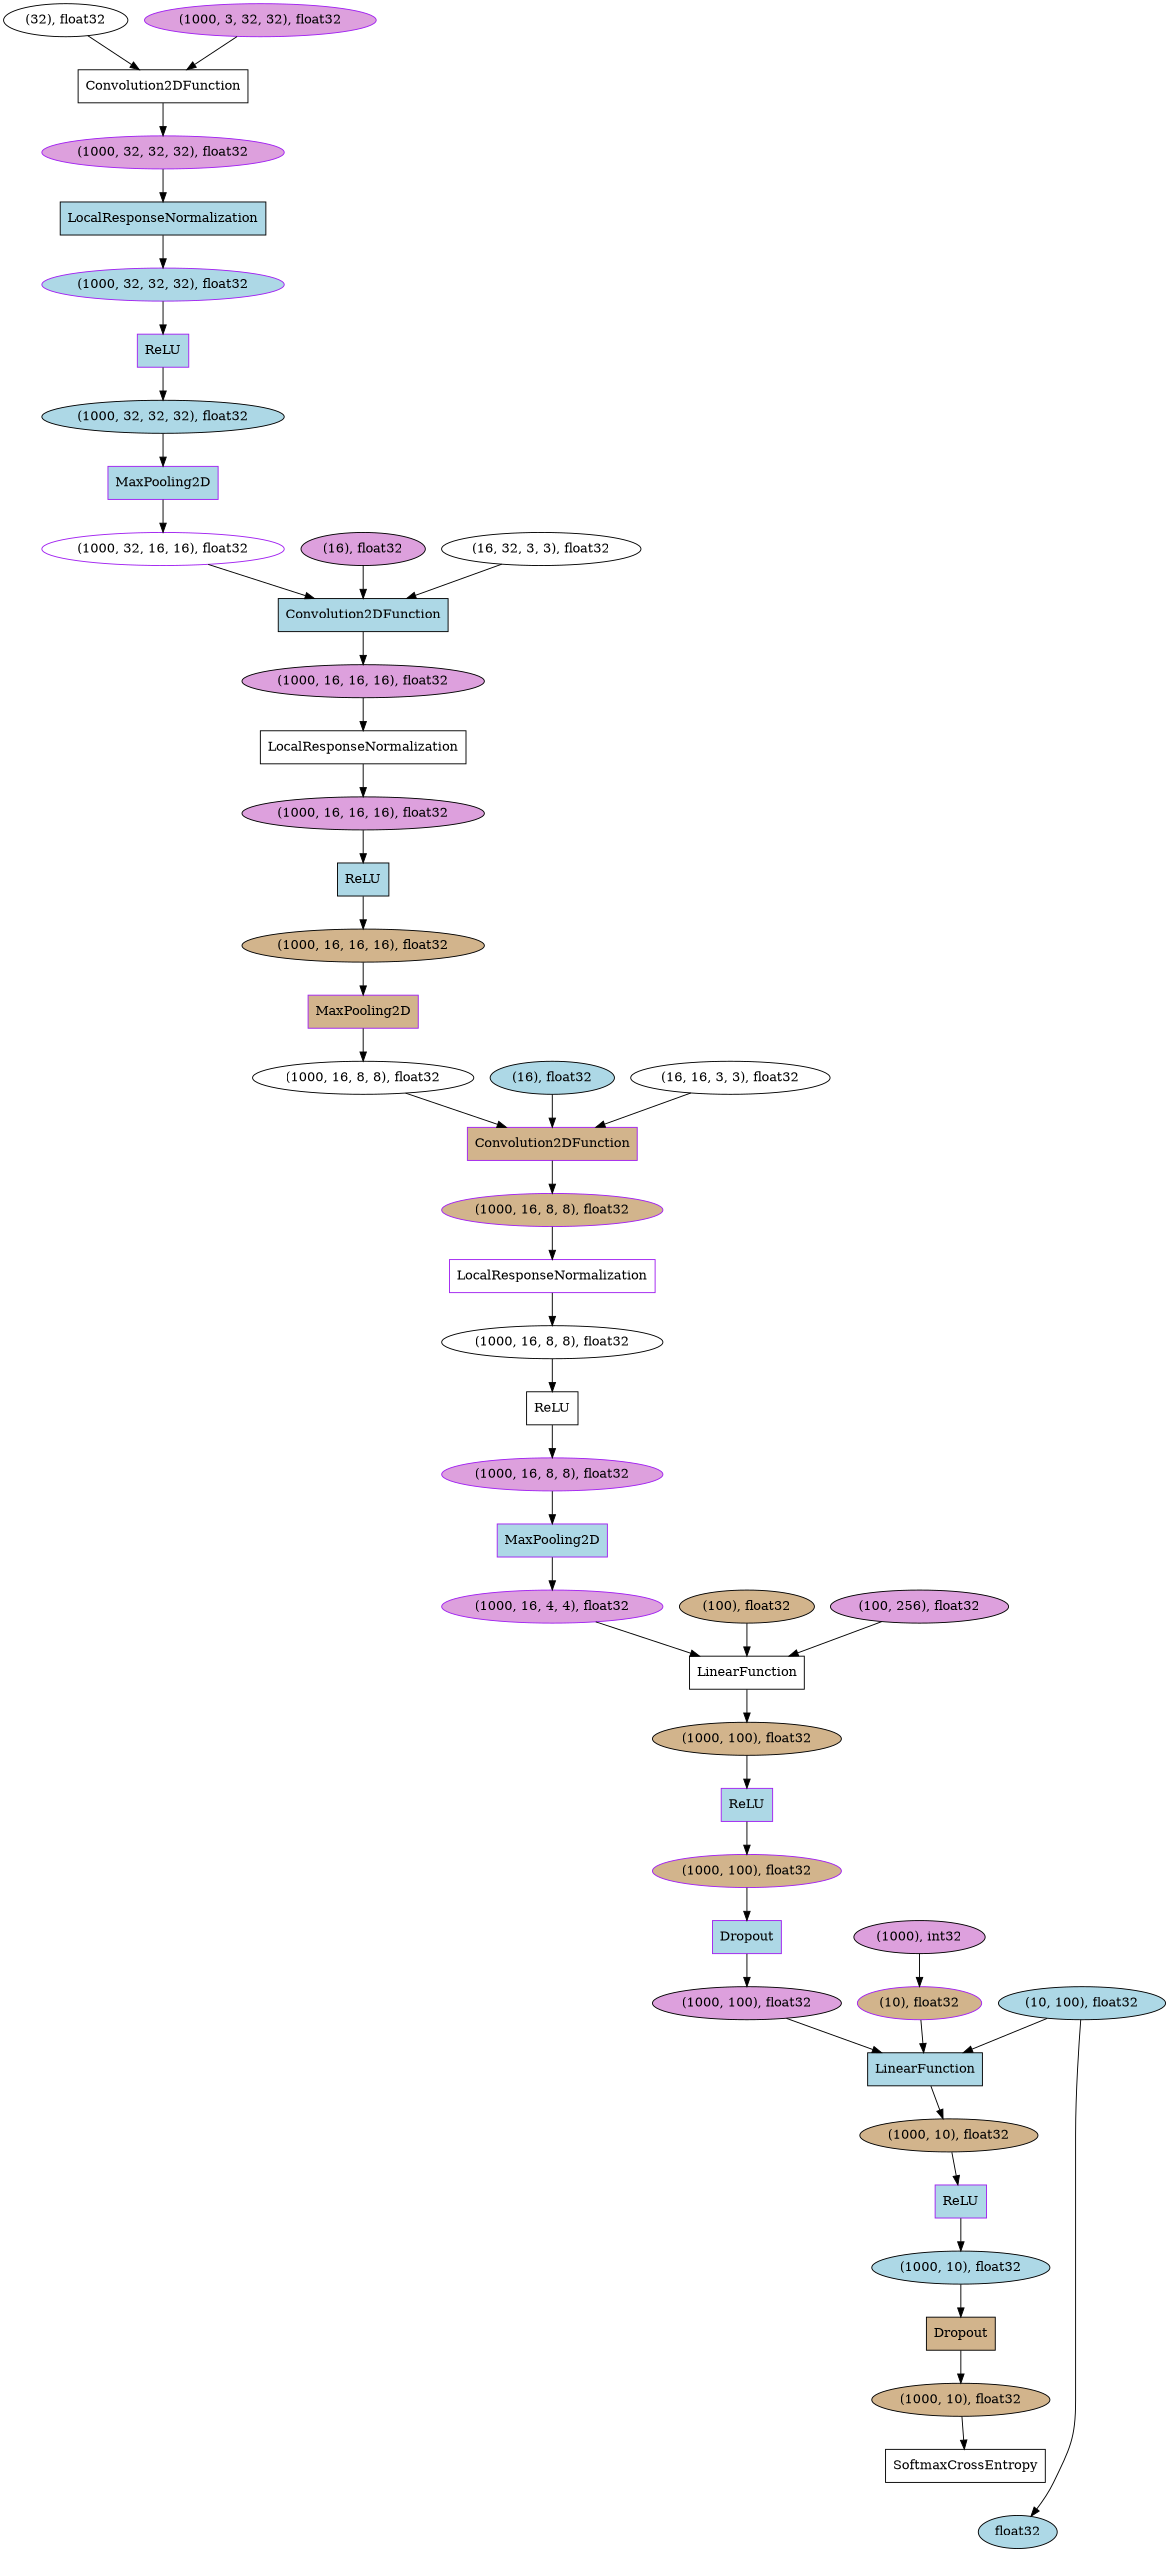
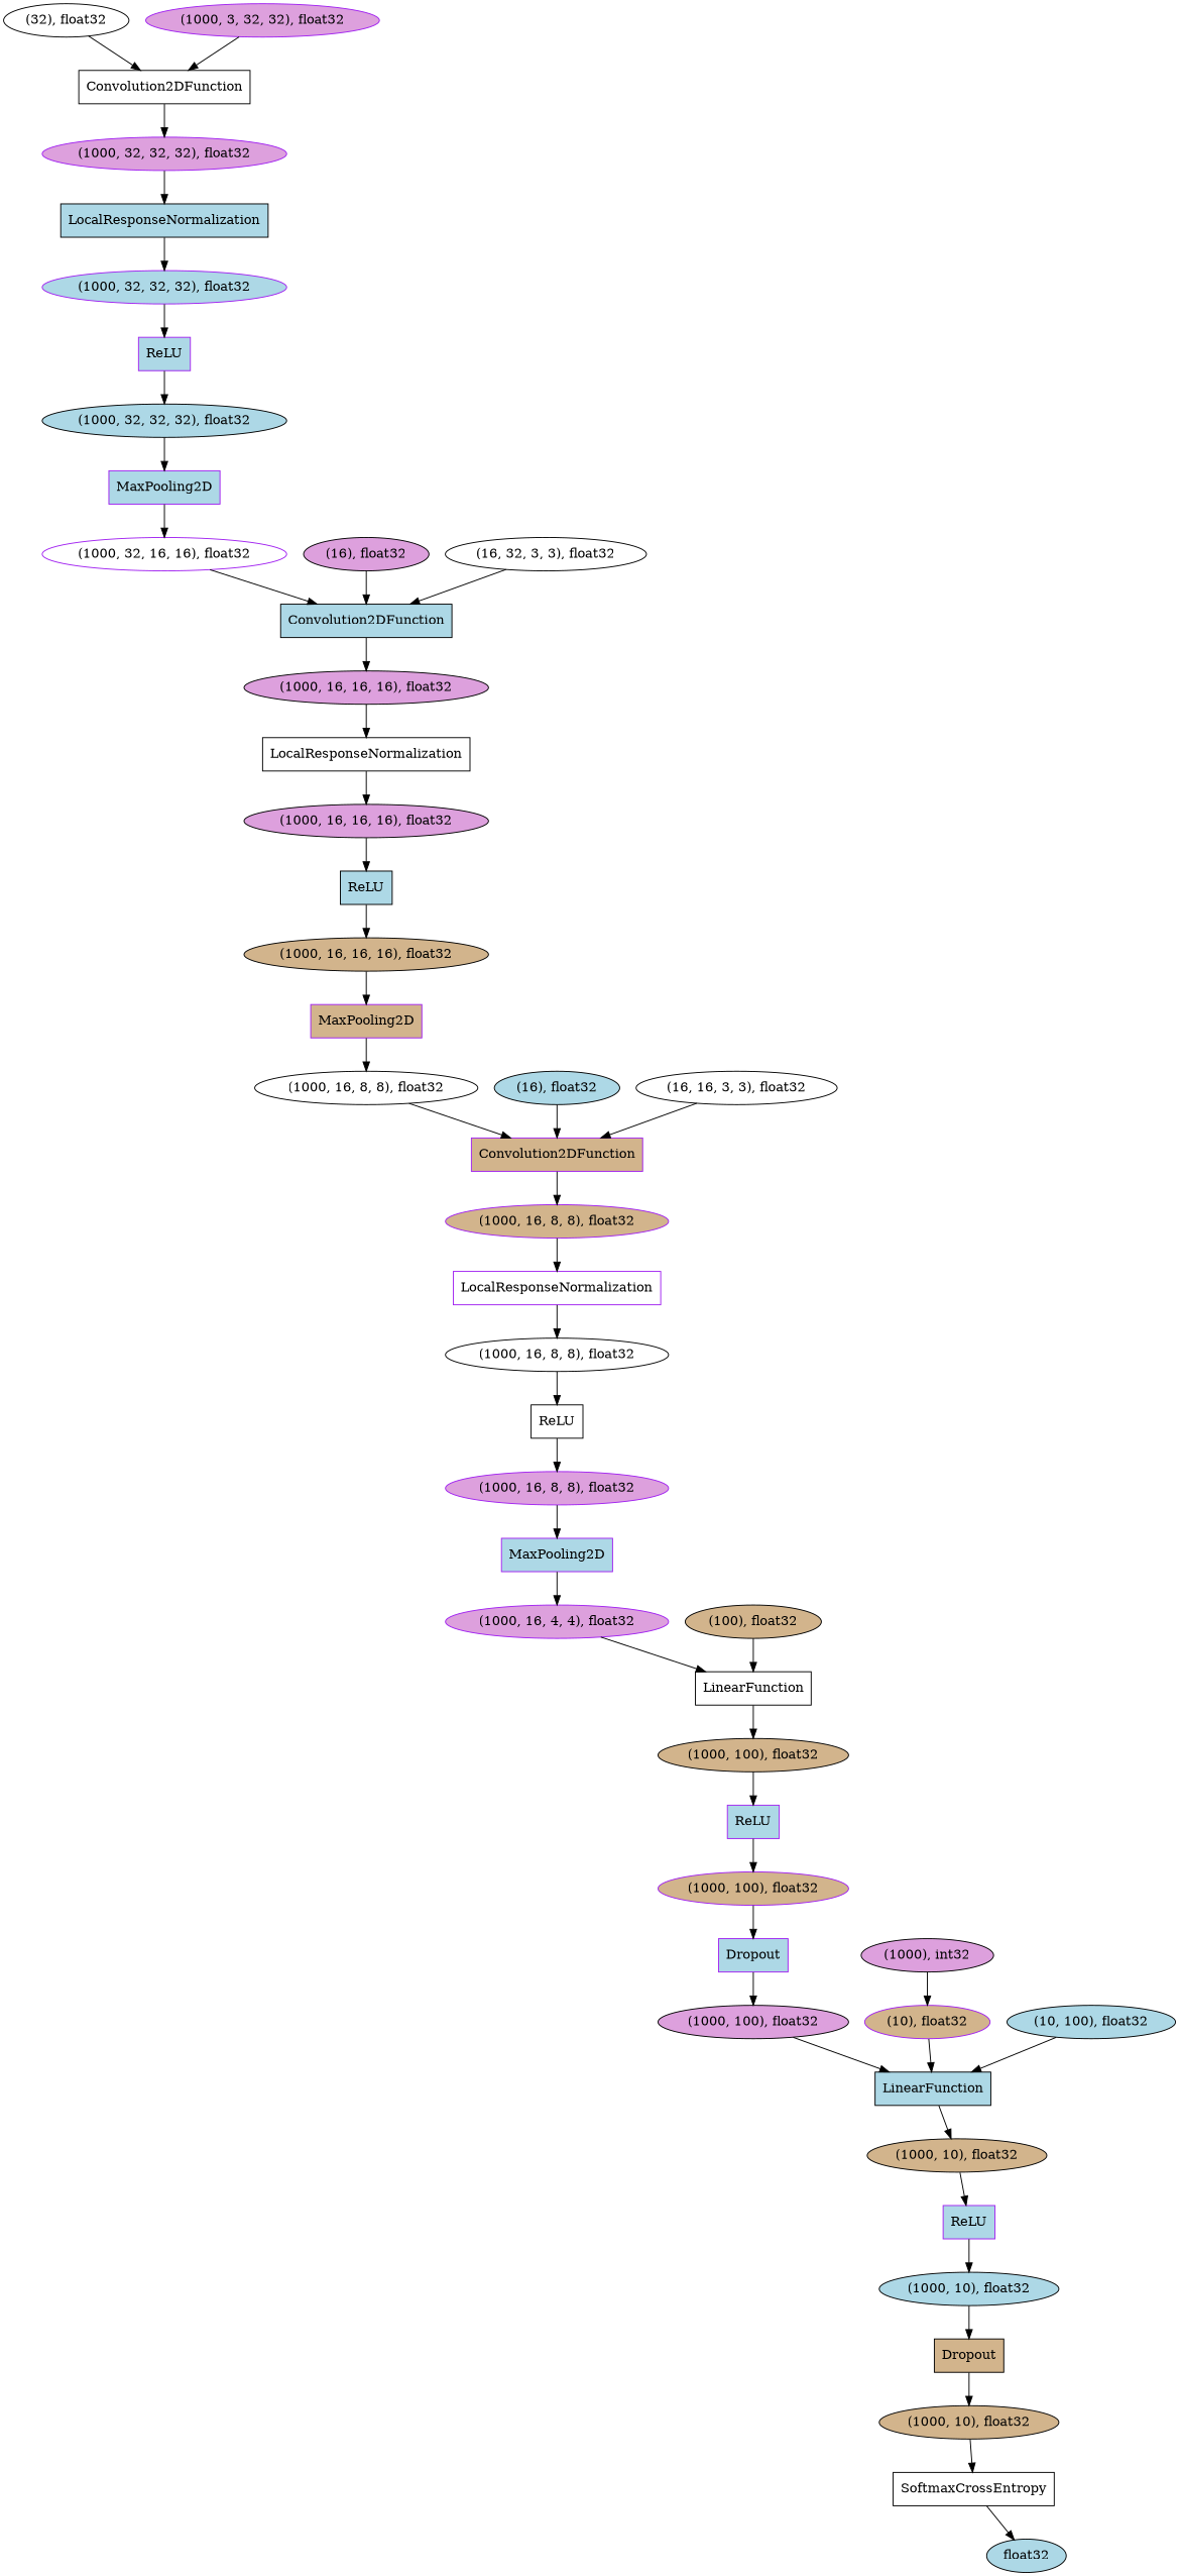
  digraph {
    node [color=black fillcolor=lightblue shape=oval style=filled]
    n1 [fillcolor=white label="(32), float32"]
    n2 [fillcolor=white label=Convolution2DFunction shape=box]
    n3 [color=purple fillcolor=plum label="(1000, 32, 32, 32), float32"]
    n4 [fillcolor=tan label=Dropout shape=box]
    n5 [fillcolor=tan label="(1000, 10), float32"]
    n6 [fillcolor=white label=SoftmaxCrossEntropy shape=box]
    n7 [label=Convolution2DFunction shape=box]
    n8 [fillcolor=plum label="(1000, 16, 16, 16), float32"]
    n9 [fillcolor=white label=LocalResponseNormalization shape=box]
    n10 [fillcolor=plum label="(16), float32"]
    n11 [label=LinearFunction shape=box]
    n12 [fillcolor=tan label="(1000, 10), float32"]
    n13 [color=purple label=ReLU shape=box]
    n14 [label="(1000, 10), float32"]
    n15 [label="(16), float32"]
    n16 [color=purple fillcolor=tan label=Convolution2DFunction shape=box]
    n17 [color=purple fillcolor=tan label="(1000, 16, 8, 8), float32"]
    n18 [fillcolor=tan label="(100), float32"]
    n19 [fillcolor=white label=LinearFunction shape=box]
    n20 [fillcolor=tan label="(1000, 100), float32"]
    n21 [color=purple label="(1000, 32, 32, 32), float32"]
    n22 [color=purple label=ReLU shape=box]
    n23 [label="(1000, 32, 32, 32), float32"]
    n24 [label=float32]
    n25 [label="(10, 100), float32"]
    n26 [color=purple label=ReLU shape=box]
    n27 [color=purple fillcolor=tan label="(1000, 100), float32"]
    n28 [color=purple label=Dropout shape=box]
    n29 [color=purple fillcolor=plum label="(1000, 16, 8, 8), float32"]
    n30 [color=purple label=MaxPooling2D shape=box]
    n31 [color=purple fillcolor=plum label="(1000, 16, 4, 4), float32"]
    n32 [fillcolor=white label=ReLU shape=box]
    n33 [label=ReLU shape=box]
    n34 [fillcolor=tan label="(1000, 16, 16, 16), float32"]
    n35 [color=purple fillcolor=tan label=MaxPooling2D shape=box]
    n36 [fillcolor=white label="(1000, 16, 8, 8), float32"]
    n37 [fillcolor=plum label="(1000, 100), float32"]
    n38 [color=purple fillcolor=tan label="(10), float32"]
    n39 [color=purple fillcolor=white label="(1000, 32, 16, 16), float32"]
    n40 [fillcolor=plum label="(1000), int32"]
-   n41 [fillcolor=plum label="(100, 256), float32"]
    n42 [color=purple fillcolor=white label=LocalResponseNormalization shape=box]
    n43 [color=purple label=MaxPooling2D shape=box]
    n44 [fillcolor=white label="(16, 32, 3, 3), float32"]
    n45 [fillcolor=white label="(16, 16, 3, 3), float32"]
    n46 [label=LocalResponseNormalization shape=box]
    n47 [fillcolor=white label="(1000, 16, 8, 8), float32"]
    n48 [color=purple fillcolor=plum label="(1000, 3, 32, 32), float32"]
    n49 [fillcolor=plum label="(1000, 16, 16, 16), float32"]
    n1 -> n2
    n2 -> n3
    n3 -> n46
    n4 -> n5
    n5 -> n6
-   n25 -> n24
+   n6 -> n24
    n7 -> n8
    n8 -> n9
    n9 -> n49
    n10 -> n7
    n11 -> n12
    n12 -> n13
    n13 -> n14
    n14 -> n4
    n15 -> n16
    n16 -> n17
    n17 -> n42
    n18 -> n19
    n19 -> n20
    n20 -> n26
    n21 -> n22
    n22 -> n23
    n23 -> n43
    n25 -> n11
    n26 -> n27
    n27 -> n28
    n28 -> n37
    n29 -> n30
    n30 -> n31
    n31 -> n19
    n32 -> n29
    n33 -> n34
    n34 -> n35
    n35 -> n47
    n36 -> n32
    n37 -> n11
    n38 -> n11
    n39 -> n7
    n40 -> n38
-   n41 -> n19
    n42 -> n36
    n43 -> n39
    n44 -> n7
    n45 -> n16
    n46 -> n21
    n47 -> n16
    n48 -> n2
    n49 -> n33
  }
